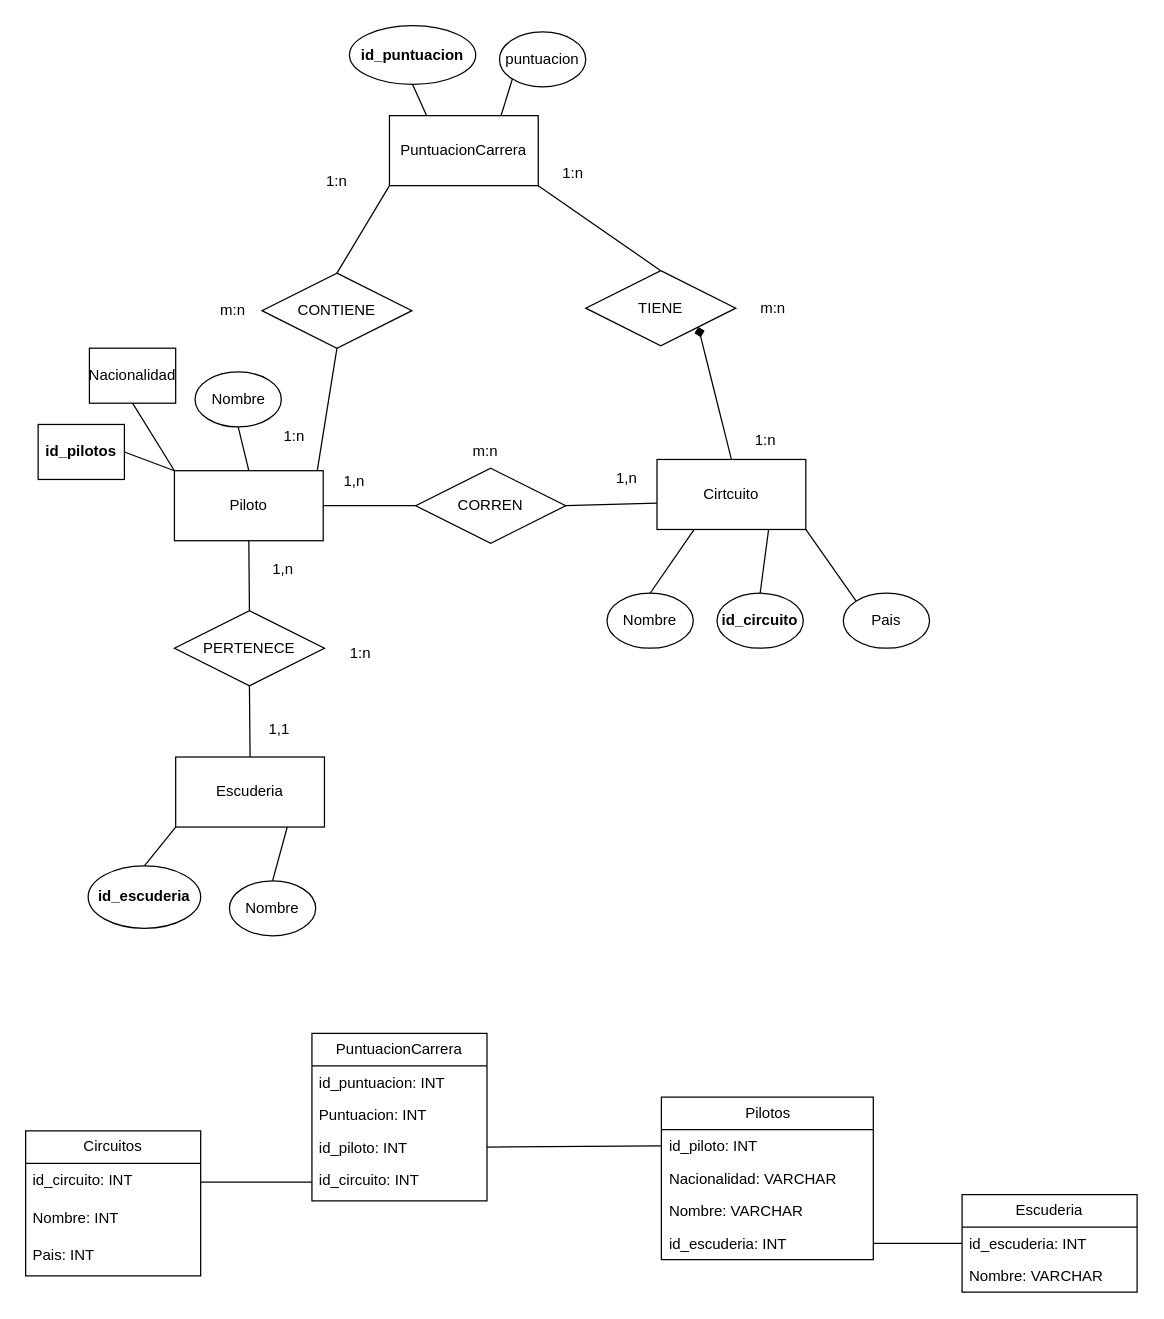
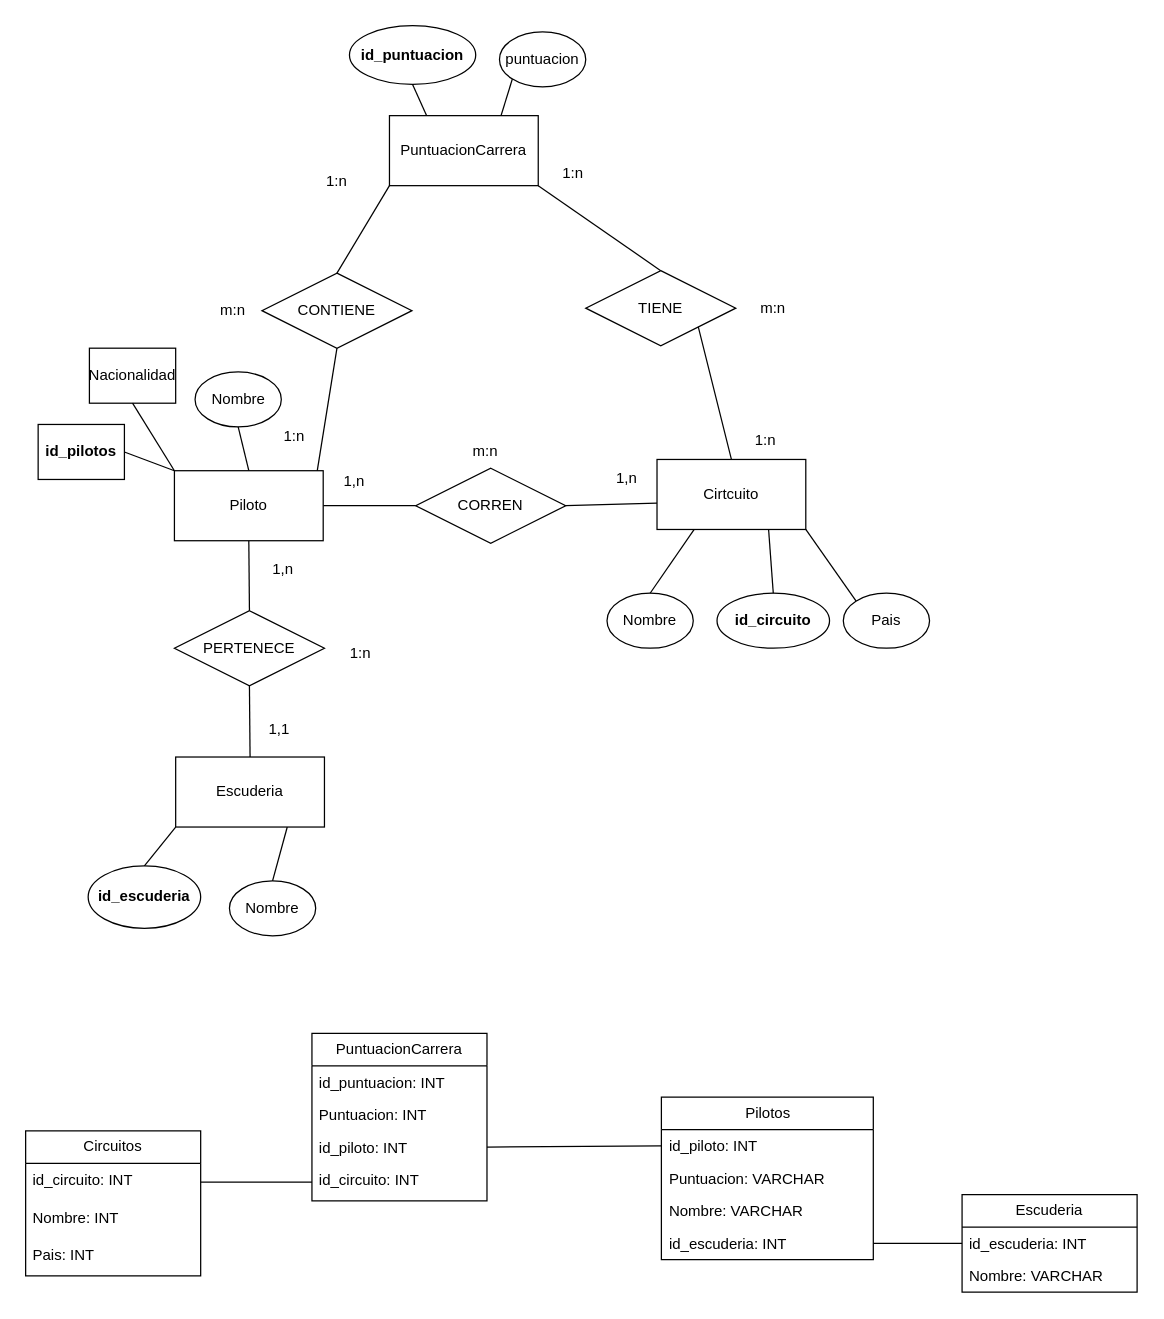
  <mxCell id="0" />
  <mxCell id="1" parent="0" />
  <mxCell id="2" value="CORREN" style="shape=rhombus;perimeter=rhombusPerimeter;whiteSpace=wrap;html=1;align=center;" vertex="1" parent="1"><mxGeometry x="332" y="374" width="120" height="60" as="geometry" /></mxCell>
  <mxCell id="3" value="PERTENECE" style="shape=rhombus;perimeter=rhombusPerimeter;whiteSpace=wrap;html=1;align=center;" vertex="1" parent="1"><mxGeometry x="139" y="488" width="120" height="60" as="geometry" /></mxCell>
  <mxCell id="4" value="" style="endArrow=none;html=1;rounded=0;entryX=0.5;entryY=1;entryDx=0;entryDy=0;exitX=0.5;exitY=0;exitDx=0;exitDy=0;" edge="1" parent="1" source="28" target="3"><mxGeometry width="50" height="50" relative="1" as="geometry"><mxPoint x="184" y="634" as="sourcePoint" /><mxPoint x="212" y="578" as="targetPoint" /></mxGeometry></mxCell>
  <mxCell id="5" value="" style="endArrow=none;html=1;rounded=0;exitX=0.5;exitY=0;exitDx=0;exitDy=0;entryX=0.5;entryY=1;entryDx=0;entryDy=0;" edge="1" parent="1" source="3" target="26"><mxGeometry width="50" height="50" relative="1" as="geometry"><mxPoint x="194" y="644" as="sourcePoint" /><mxPoint x="222" y="470" as="targetPoint" /></mxGeometry></mxCell>
  <mxCell id="6" value="" style="endArrow=none;html=1;rounded=0;entryX=0;entryY=0.5;entryDx=0;entryDy=0;exitX=1;exitY=0.5;exitDx=0;exitDy=0;" edge="1" parent="1" source="26" target="2"><mxGeometry width="50" height="50" relative="1" as="geometry"><mxPoint x="244" y="406" as="sourcePoint" /><mxPoint x="197" y="456" as="targetPoint" /></mxGeometry></mxCell>
  <mxCell id="7" value="" style="endArrow=none;html=1;rounded=0;entryX=0;entryY=0.625;entryDx=0;entryDy=0;exitX=1;exitY=0.5;exitDx=0;exitDy=0;entryPerimeter=0;" edge="1" parent="1" source="2" target="27"><mxGeometry width="50" height="50" relative="1" as="geometry"><mxPoint x="257" y="416" as="sourcePoint" /><mxPoint x="522" y="404" as="targetPoint" /></mxGeometry></mxCell>
  <mxCell id="8" value="&lt;b&gt;id_pilotos&lt;/b&gt;" style="whiteSpace=wrap;html=1;rounded=0;" vertex="1" parent="1"><mxGeometry x="30" y="339" width="69" height="44" as="geometry" /></mxCell>
  <mxCell id="9" value="Nombre" style="ellipse;whiteSpace=wrap;html=1;" vertex="1" parent="1"><mxGeometry x="155.5" y="297" width="69" height="44" as="geometry" /></mxCell>
- <mxCell id="10" value="&lt;b&gt;id_circuito&lt;/b&gt;" style="ellipse;whiteSpace=wrap;html=1;" vertex="1" parent="1"><mxGeometry x="573" y="474" width="69" height="44" as="geometry" /></mxCell>
+ <mxCell id="10" value="&lt;b&gt;id_circuito&lt;/b&gt;" style="ellipse;whiteSpace=wrap;html=1;" vertex="1" parent="1"><mxGeometry x="573" y="474" width="90" height="44" as="geometry" /></mxCell>
  <mxCell id="11" value="" style="endArrow=none;html=1;rounded=0;entryX=0.5;entryY=0;entryDx=0;entryDy=0;exitX=0;exitY=1;exitDx=0;exitDy=0;" edge="1" parent="1" source="25" target="15"><mxGeometry width="50" height="50" relative="1" as="geometry"><mxPoint x="-88" y="406" as="sourcePoint" /><mxPoint x="204" y="596" as="targetPoint" /></mxGeometry></mxCell>
  <mxCell id="12" value="" style="endArrow=none;html=1;rounded=0;entryX=0.5;entryY=1;entryDx=0;entryDy=0;exitX=0;exitY=0.25;exitDx=0;exitDy=0;" edge="1" parent="1" source="34" target="15"><mxGeometry width="50" height="50" relative="1" as="geometry"><mxPoint x="171" y="343" as="sourcePoint" /><mxPoint x="180" y="197" as="targetPoint" /></mxGeometry></mxCell>
  <mxCell id="13" value="Nombre" style="ellipse;whiteSpace=wrap;html=1;" vertex="1" parent="1"><mxGeometry x="485" y="474" width="69" height="44" as="geometry" /></mxCell>
  <mxCell id="14" value="" style="endArrow=none;html=1;rounded=0;entryX=0.5;entryY=0;entryDx=0;entryDy=0;exitX=0.25;exitY=1;exitDx=0;exitDy=0;" edge="1" parent="1" source="27" target="13"><mxGeometry width="50" height="50" relative="1" as="geometry"><mxPoint x="539.574" y="432.284" as="sourcePoint" /><mxPoint x="194" y="456" as="targetPoint" /></mxGeometry></mxCell>
  <mxCell id="15" value="CONTIENE" style="shape=rhombus;perimeter=rhombusPerimeter;whiteSpace=wrap;html=1;align=center;" vertex="1" parent="1"><mxGeometry x="209" y="218" width="120" height="60" as="geometry" /></mxCell>
  <mxCell id="16" value="&lt;div&gt;&lt;b&gt;id_puntuacion&lt;/b&gt;&lt;/div&gt;" style="ellipse;whiteSpace=wrap;html=1;" vertex="1" parent="1"><mxGeometry x="279" y="20" width="101" height="47" as="geometry" /></mxCell>
  <mxCell id="17" value="" style="endArrow=none;html=1;rounded=0;entryX=0.25;entryY=0;entryDx=0;entryDy=0;exitX=0.5;exitY=1;exitDx=0;exitDy=0;" edge="1" parent="1" source="16" target="25"><mxGeometry width="50" height="50" relative="1" as="geometry"><mxPoint x="-224" y="463" as="sourcePoint" /><mxPoint x="-148" y="446" as="targetPoint" /></mxGeometry></mxCell>
  <mxCell id="18" value="" style="endArrow=none;html=1;rounded=0;entryX=1;entryY=0.5;entryDx=0;entryDy=0;exitX=0;exitY=0;exitDx=0;exitDy=0;" edge="1" parent="1" source="26" target="8"><mxGeometry width="50" height="50" relative="1" as="geometry"><mxPoint x="141.574" y="377.716" as="sourcePoint" /><mxPoint x="204" y="596" as="targetPoint" /></mxGeometry></mxCell>
  <mxCell id="19" value="" style="endArrow=none;html=1;rounded=0;entryX=0.5;entryY=0;entryDx=0;entryDy=0;exitX=0.5;exitY=1;exitDx=0;exitDy=0;" edge="1" parent="1" source="9" target="26"><mxGeometry width="50" height="50" relative="1" as="geometry"><mxPoint x="-214" y="473" as="sourcePoint" /><mxPoint x="226.426" y="377.716" as="targetPoint" /></mxGeometry></mxCell>
  <mxCell id="20" value="" style="endArrow=none;html=1;rounded=0;entryX=0.75;entryY=1;entryDx=0;entryDy=0;exitX=0.5;exitY=0;exitDx=0;exitDy=0;" edge="1" parent="1" source="10" target="27"><mxGeometry width="50" height="50" relative="1" as="geometry"><mxPoint x="-204" y="483" as="sourcePoint" /><mxPoint x="624.426" y="432.284" as="targetPoint" /></mxGeometry></mxCell>
  <mxCell id="21" value="Pais" style="ellipse;whiteSpace=wrap;html=1;" vertex="1" parent="1"><mxGeometry x="674" y="474" width="69" height="44" as="geometry" /></mxCell>
  <mxCell id="22" value="" style="endArrow=none;html=1;rounded=0;entryX=1;entryY=1;entryDx=0;entryDy=0;exitX=0;exitY=0;exitDx=0;exitDy=0;" edge="1" parent="1" source="21" target="27"><mxGeometry width="50" height="50" relative="1" as="geometry"><mxPoint x="647" y="484" as="sourcePoint" /><mxPoint x="642" y="404" as="targetPoint" /></mxGeometry></mxCell>
  <mxCell id="23" value="Nombre" style="ellipse;whiteSpace=wrap;html=1;" vertex="1" parent="1"><mxGeometry x="183" y="704" width="69" height="44" as="geometry" /></mxCell>
  <mxCell id="24" value="" style="endArrow=none;html=1;rounded=0;entryX=0.5;entryY=0;entryDx=0;entryDy=0;exitX=0.75;exitY=1;exitDx=0;exitDy=0;" edge="1" parent="1" source="28" target="23"><mxGeometry width="50" height="50" relative="1" as="geometry"><mxPoint x="226.426" y="702.284" as="sourcePoint" /><mxPoint x="530" y="484" as="targetPoint" /></mxGeometry></mxCell>
  <mxCell id="25" value="PuntuacionCarrera" style="whiteSpace=wrap;html=1;align=center;" vertex="1" parent="1"><mxGeometry x="311" y="92" width="119" height="56" as="geometry" /></mxCell>
  <mxCell id="26" value="Piloto" style="whiteSpace=wrap;html=1;align=center;" vertex="1" parent="1"><mxGeometry x="139" y="376" width="119" height="56" as="geometry" /></mxCell>
  <mxCell id="27" value="Cirtcuito" style="whiteSpace=wrap;html=1;align=center;" vertex="1" parent="1"><mxGeometry x="525" y="367" width="119" height="56" as="geometry" /></mxCell>
  <mxCell id="28" value="Escuderia" style="whiteSpace=wrap;html=1;align=center;" vertex="1" parent="1"><mxGeometry x="140" y="605" width="119" height="56" as="geometry" /></mxCell>
  <mxCell id="29" value="m:n" style="text;html=1;strokeColor=none;fillColor=none;align=center;verticalAlign=middle;whiteSpace=wrap;rounded=0;" vertex="1" parent="1"><mxGeometry x="155.5" y="233" width="60" height="30" as="geometry" /></mxCell>
  <mxCell id="30" value="1:n" style="text;html=1;strokeColor=none;fillColor=none;align=center;verticalAlign=middle;whiteSpace=wrap;rounded=0;" vertex="1" parent="1"><mxGeometry x="239" y="130" width="60" height="30" as="geometry" /></mxCell>
  <mxCell id="31" value="1,1" style="text;html=1;strokeColor=none;fillColor=none;align=center;verticalAlign=middle;whiteSpace=wrap;rounded=0;" vertex="1" parent="1"><mxGeometry x="193" y="568" width="60" height="30" as="geometry" /></mxCell>
  <mxCell id="32" value="1,n" style="text;html=1;strokeColor=none;fillColor=none;align=center;verticalAlign=middle;whiteSpace=wrap;rounded=0;" vertex="1" parent="1"><mxGeometry x="196" y="440" width="60" height="30" as="geometry" /></mxCell>
  <mxCell id="33" value="1:n" style="text;html=1;strokeColor=none;fillColor=none;align=center;verticalAlign=middle;whiteSpace=wrap;rounded=0;" vertex="1" parent="1"><mxGeometry x="258" y="507" width="60" height="30" as="geometry" /></mxCell>
  <mxCell id="34" value="1,n" style="text;html=1;strokeColor=none;fillColor=none;align=center;verticalAlign=middle;whiteSpace=wrap;rounded=0;" vertex="1" parent="1"><mxGeometry x="253" y="370" width="60" height="30" as="geometry" /></mxCell>
  <mxCell id="35" value="1,n" style="text;html=1;strokeColor=none;fillColor=none;align=center;verticalAlign=middle;whiteSpace=wrap;rounded=0;" vertex="1" parent="1"><mxGeometry x="471" y="367" width="60" height="30" as="geometry" /></mxCell>
  <mxCell id="36" value="m:n" style="text;html=1;strokeColor=none;fillColor=none;align=center;verticalAlign=middle;whiteSpace=wrap;rounded=0;" vertex="1" parent="1"><mxGeometry x="358" y="346" width="60" height="30" as="geometry" /></mxCell>
  <mxCell id="37" value="" style="endArrow=none;html=1;rounded=0;exitX=1;exitY=1;exitDx=0;exitDy=0;entryX=0.5;entryY=0;entryDx=0;entryDy=0;" edge="1" parent="1" source="25" target="39"><mxGeometry width="50" height="50" relative="1" as="geometry"><mxPoint x="549" y="193" as="sourcePoint" /><mxPoint x="531" y="230" as="targetPoint" /></mxGeometry></mxCell>
  <mxCell id="38" value="1:n" style="text;html=1;strokeColor=none;fillColor=none;align=center;verticalAlign=middle;whiteSpace=wrap;rounded=0;" vertex="1" parent="1"><mxGeometry x="205" y="334" width="60" height="30" as="geometry" /></mxCell>
  <mxCell id="39" value="TIENE" style="shape=rhombus;perimeter=rhombusPerimeter;whiteSpace=wrap;html=1;align=center;" vertex="1" parent="1"><mxGeometry x="468" y="216" width="120" height="60" as="geometry" /></mxCell>
- <mxCell id="40" value="" style="endArrow=diamond;html=1;rounded=0;entryX=1;entryY=1;entryDx=0;entryDy=0;exitX=0.5;exitY=0;exitDx=0;exitDy=0;" edge="1" parent="1" source="27" target="39"><mxGeometry width="50" height="50" relative="1" as="geometry"><mxPoint x="178" y="429" as="sourcePoint" /><mxPoint x="228" y="379" as="targetPoint" /></mxGeometry></mxCell>
+ <mxCell id="40" value="" style="endArrow=none;html=1;rounded=0;entryX=1;entryY=1;entryDx=0;entryDy=0;exitX=0.5;exitY=0;exitDx=0;exitDy=0;" edge="1" parent="1" source="27" target="39"><mxGeometry width="50" height="50" relative="1" as="geometry"><mxPoint x="178" y="429" as="sourcePoint" /><mxPoint x="228" y="379" as="targetPoint" /></mxGeometry></mxCell>
  <mxCell id="41" value="1:n" style="text;html=1;strokeColor=none;fillColor=none;align=center;verticalAlign=middle;whiteSpace=wrap;rounded=0;" vertex="1" parent="1"><mxGeometry x="428" y="123" width="60" height="30" as="geometry" /></mxCell>
  <mxCell id="42" value="m:n" style="text;html=1;strokeColor=none;fillColor=none;align=center;verticalAlign=middle;whiteSpace=wrap;rounded=0;" vertex="1" parent="1"><mxGeometry x="588" y="231" width="60" height="30" as="geometry" /></mxCell>
  <mxCell id="43" value="1:n" style="text;html=1;strokeColor=none;fillColor=none;align=center;verticalAlign=middle;whiteSpace=wrap;rounded=0;" vertex="1" parent="1"><mxGeometry x="582" y="337" width="60" height="30" as="geometry" /></mxCell>
  <mxCell id="44" value="&lt;b&gt;id_escuderia&lt;/b&gt;" style="ellipse;whiteSpace=wrap;html=1;" vertex="1" parent="1"><mxGeometry x="70" y="692" width="90" height="50" as="geometry" /></mxCell>
  <mxCell id="45" value="" style="endArrow=none;html=1;rounded=0;exitX=0;exitY=1;exitDx=0;exitDy=0;entryX=0.5;entryY=0;entryDx=0;entryDy=0;" edge="1" parent="1" source="28" target="44"><mxGeometry width="50" height="50" relative="1" as="geometry"><mxPoint x="178" y="429" as="sourcePoint" /><mxPoint x="228" y="379" as="targetPoint" /></mxGeometry></mxCell>
  <mxCell id="46" value="puntuacion" style="ellipse;whiteSpace=wrap;html=1;" vertex="1" parent="1"><mxGeometry x="399" y="25" width="69" height="44" as="geometry" /></mxCell>
  <mxCell id="47" value="" style="endArrow=none;html=1;rounded=0;entryX=0.75;entryY=0;entryDx=0;entryDy=0;exitX=0;exitY=1;exitDx=0;exitDy=0;" edge="1" parent="1" source="46" target="25"><mxGeometry width="50" height="50" relative="1" as="geometry"><mxPoint x="481" y="82" as="sourcePoint" /><mxPoint x="440" y="102" as="targetPoint" /></mxGeometry></mxCell>
  <mxCell id="48" value="Pilotos" style="swimlane;fontStyle=0;childLayout=stackLayout;horizontal=1;startSize=26;fillColor=none;horizontalStack=0;resizeParent=1;resizeParentMax=0;resizeLast=0;collapsible=1;marginBottom=0;whiteSpace=wrap;html=1;" vertex="1" parent="1"><mxGeometry x="528.5" y="877" width="169.5" height="130" as="geometry" /></mxCell>
  <mxCell id="49" value="id_piloto: INT" style="text;strokeColor=none;fillColor=none;align=left;verticalAlign=top;spacingLeft=4;spacingRight=4;overflow=hidden;rotatable=0;points=[[0,0.5],[1,0.5]];portConstraint=eastwest;whiteSpace=wrap;html=1;" vertex="1" parent="48"><mxGeometry y="26" width="169.5" height="26" as="geometry" /></mxCell>
- <mxCell id="50" value="Nacionalidad: VARCHAR" style="text;strokeColor=none;fillColor=none;align=left;verticalAlign=top;spacingLeft=4;spacingRight=4;overflow=hidden;rotatable=0;points=[[0,0.5],[1,0.5]];portConstraint=eastwest;whiteSpace=wrap;html=1;" vertex="1" parent="48"><mxGeometry y="52" width="169.5" height="26" as="geometry" /></mxCell>
+ <mxCell id="50" value="Puntuacion: VARCHAR" style="text;strokeColor=none;fillColor=none;align=left;verticalAlign=top;spacingLeft=4;spacingRight=4;overflow=hidden;rotatable=0;points=[[0,0.5],[1,0.5]];portConstraint=eastwest;whiteSpace=wrap;html=1;" vertex="1" parent="48"><mxGeometry y="52" width="169.5" height="26" as="geometry" /></mxCell>
  <mxCell id="51" value="&lt;div&gt;Nombre: VARCHAR&lt;/div&gt;" style="text;strokeColor=none;fillColor=none;align=left;verticalAlign=top;spacingLeft=4;spacingRight=4;overflow=hidden;rotatable=0;points=[[0,0.5],[1,0.5]];portConstraint=eastwest;whiteSpace=wrap;html=1;" vertex="1" parent="48"><mxGeometry y="78" width="169.5" height="26" as="geometry" /></mxCell>
  <mxCell id="52" value="id_escuderia: INT" style="text;strokeColor=none;fillColor=none;align=left;verticalAlign=top;spacingLeft=4;spacingRight=4;overflow=hidden;rotatable=0;points=[[0,0.5],[1,0.5]];portConstraint=eastwest;whiteSpace=wrap;html=1;" vertex="1" parent="48"><mxGeometry y="104" width="169.5" height="26" as="geometry" /></mxCell>
  <mxCell id="53" value="Circuitos" style="swimlane;fontStyle=0;childLayout=stackLayout;horizontal=1;startSize=26;fillColor=none;horizontalStack=0;resizeParent=1;resizeParentMax=0;resizeLast=0;collapsible=1;marginBottom=0;whiteSpace=wrap;html=1;" vertex="1" parent="1"><mxGeometry x="20" y="904" width="140" height="116" as="geometry" /></mxCell>
  <mxCell id="54" value="id_circuito: INT" style="text;strokeColor=none;fillColor=none;align=left;verticalAlign=top;spacingLeft=4;spacingRight=4;overflow=hidden;rotatable=0;points=[[0,0.5],[1,0.5]];portConstraint=eastwest;whiteSpace=wrap;html=1;" vertex="1" parent="53"><mxGeometry y="26" width="140" height="30" as="geometry" /></mxCell>
  <mxCell id="55" value="Nombre: INT" style="text;strokeColor=none;fillColor=none;align=left;verticalAlign=top;spacingLeft=4;spacingRight=4;overflow=hidden;rotatable=0;points=[[0,0.5],[1,0.5]];portConstraint=eastwest;whiteSpace=wrap;html=1;" vertex="1" parent="53"><mxGeometry y="56" width="140" height="30" as="geometry" /></mxCell>
  <mxCell id="56" value="Pais: INT" style="text;strokeColor=none;fillColor=none;align=left;verticalAlign=top;spacingLeft=4;spacingRight=4;overflow=hidden;rotatable=0;points=[[0,0.5],[1,0.5]];portConstraint=eastwest;whiteSpace=wrap;html=1;" vertex="1" parent="53"><mxGeometry y="86" width="140" height="30" as="geometry" /></mxCell>
  <mxCell id="57" value="Escuderia" style="swimlane;fontStyle=0;childLayout=stackLayout;horizontal=1;startSize=26;fillColor=none;horizontalStack=0;resizeParent=1;resizeParentMax=0;resizeLast=0;collapsible=1;marginBottom=0;whiteSpace=wrap;html=1;" vertex="1" parent="1"><mxGeometry x="769" y="955" width="140" height="78" as="geometry" /></mxCell>
  <mxCell id="58" value="id_escuderia: INT" style="text;strokeColor=none;fillColor=none;align=left;verticalAlign=top;spacingLeft=4;spacingRight=4;overflow=hidden;rotatable=0;points=[[0,0.5],[1,0.5]];portConstraint=eastwest;whiteSpace=wrap;html=1;" vertex="1" parent="57"><mxGeometry y="26" width="140" height="26" as="geometry" /></mxCell>
  <mxCell id="59" value="Nombre: VARCHAR" style="text;strokeColor=none;fillColor=none;align=left;verticalAlign=top;spacingLeft=4;spacingRight=4;overflow=hidden;rotatable=0;points=[[0,0.5],[1,0.5]];portConstraint=eastwest;whiteSpace=wrap;html=1;" vertex="1" parent="57"><mxGeometry y="52" width="140" height="26" as="geometry" /></mxCell>
  <mxCell id="60" value="PuntuacionCarrera" style="swimlane;fontStyle=0;childLayout=stackLayout;horizontal=1;startSize=26;fillColor=none;horizontalStack=0;resizeParent=1;resizeParentMax=0;resizeLast=0;collapsible=1;marginBottom=0;whiteSpace=wrap;html=1;" vertex="1" parent="1"><mxGeometry x="249" y="826" width="140" height="134" as="geometry" /></mxCell>
  <mxCell id="61" value="id_puntuacion: INT" style="text;strokeColor=none;fillColor=none;align=left;verticalAlign=top;spacingLeft=4;spacingRight=4;overflow=hidden;rotatable=0;points=[[0,0.5],[1,0.5]];portConstraint=eastwest;whiteSpace=wrap;html=1;" vertex="1" parent="60"><mxGeometry y="26" width="140" height="26" as="geometry" /></mxCell>
  <mxCell id="62" value="Puntuacion: INT" style="text;strokeColor=none;fillColor=none;align=left;verticalAlign=top;spacingLeft=4;spacingRight=4;overflow=hidden;rotatable=0;points=[[0,0.5],[1,0.5]];portConstraint=eastwest;whiteSpace=wrap;html=1;" vertex="1" parent="60"><mxGeometry y="52" width="140" height="26" as="geometry" /></mxCell>
  <mxCell id="63" value="id_piloto: INT" style="text;strokeColor=none;fillColor=none;align=left;verticalAlign=top;spacingLeft=4;spacingRight=4;overflow=hidden;rotatable=0;points=[[0,0.5],[1,0.5]];portConstraint=eastwest;whiteSpace=wrap;html=1;" vertex="1" parent="60"><mxGeometry y="78" width="140" height="26" as="geometry" /></mxCell>
  <mxCell id="64" value="id_circuito: INT" style="text;strokeColor=none;fillColor=none;align=left;verticalAlign=top;spacingLeft=4;spacingRight=4;overflow=hidden;rotatable=0;points=[[0,0.5],[1,0.5]];portConstraint=eastwest;whiteSpace=wrap;html=1;" vertex="1" parent="60"><mxGeometry y="104" width="140" height="30" as="geometry" /></mxCell>
  <mxCell id="65" value="" style="endArrow=none;html=1;rounded=0;entryX=0;entryY=0.5;entryDx=0;entryDy=0;exitX=1;exitY=0.5;exitDx=0;exitDy=0;" edge="1" parent="1" source="52" target="58"><mxGeometry width="50" height="50" relative="1" as="geometry"><mxPoint x="737" y="808" as="sourcePoint" /><mxPoint x="268.5" y="767" as="targetPoint" /><Array as="points" /></mxGeometry></mxCell>
  <mxCell id="66" value="" style="endArrow=none;html=1;rounded=0;entryX=0;entryY=0.5;entryDx=0;entryDy=0;exitX=1;exitY=0.5;exitDx=0;exitDy=0;" edge="1" parent="1" source="63" target="49"><mxGeometry width="50" height="50" relative="1" as="geometry"><mxPoint x="389.5" y="916" as="sourcePoint" /><mxPoint x="268.5" y="767" as="targetPoint" /></mxGeometry></mxCell>
  <mxCell id="67" value="" style="endArrow=none;html=1;rounded=0;entryX=0;entryY=0.5;entryDx=0;entryDy=0;exitX=1;exitY=0.5;exitDx=0;exitDy=0;" edge="1" parent="1" source="54" target="64"><mxGeometry width="50" height="50" relative="1" as="geometry"><mxPoint x="218.5" y="817" as="sourcePoint" /><mxPoint x="249.5" y="916" as="targetPoint" /></mxGeometry></mxCell>
  <mxCell id="68" value="Nacionalidad" style="whiteSpace=wrap;html=1;rounded=0;" vertex="1" parent="1"><mxGeometry x="71" y="278" width="69" height="44" as="geometry" /></mxCell>
  <mxCell id="69" value="" style="endArrow=none;html=1;rounded=0;entryX=0;entryY=0;entryDx=0;entryDy=0;exitX=0.5;exitY=1;exitDx=0;exitDy=0;" edge="1" parent="1" source="68" target="26"><mxGeometry width="50" height="50" relative="1" as="geometry"><mxPoint x="210" y="615" as="sourcePoint" /><mxPoint x="209" y="558" as="targetPoint" /></mxGeometry></mxCell>
